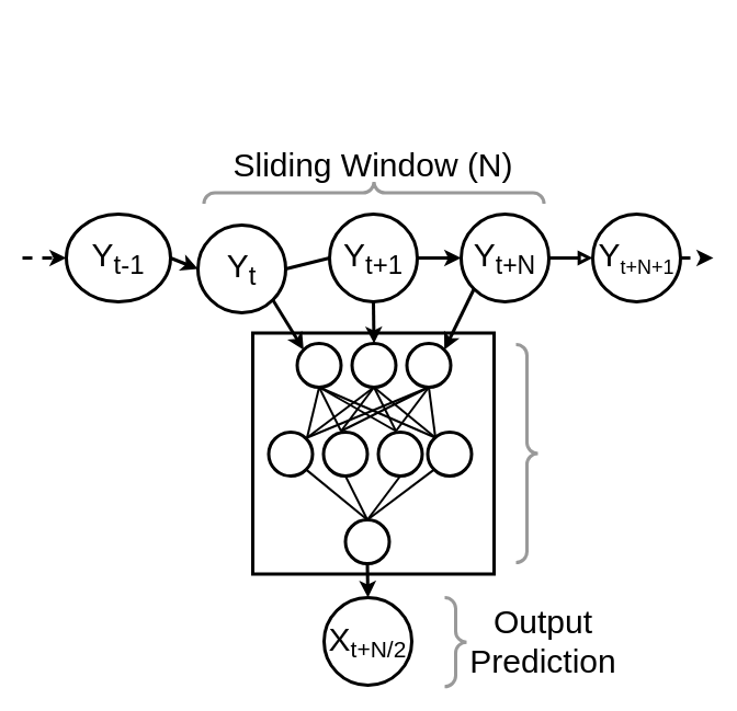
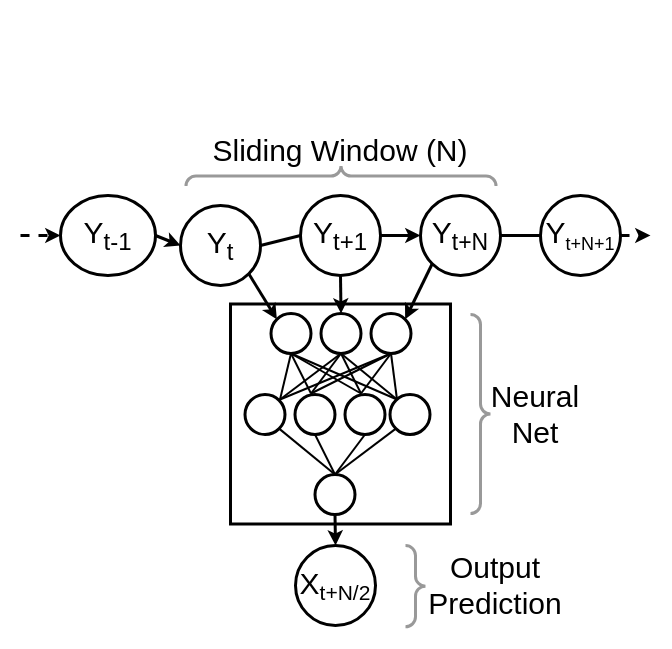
  <mxCell id="0" />
  <mxCell id="1" parent="0" />
  <mxCell id="2" value="Y&lt;sub style=&quot;&quot;&gt;&lt;font style=&quot;font-size: 24px;&quot;&gt;t&lt;/font&gt;&lt;/sub&gt;" style="ellipse;whiteSpace=wrap;html=1;aspect=fixed;fontSize=30;strokeWidth=3;" parent="1" vertex="1"><mxGeometry x="180" y="205" width="80" height="80" as="geometry" /></mxCell>
  <mxCell id="3" value="Y&lt;sub style=&quot;&quot;&gt;&lt;font style=&quot;font-size: 24px;&quot;&gt;t-1&lt;/font&gt;&lt;/sub&gt;" style="ellipse;whiteSpace=wrap;html=1;aspect=fixed;fontSize=30;strokeWidth=3;" parent="1" vertex="1"><mxGeometry x="60" y="195" width="95" height="80" as="geometry" /></mxCell>
  <mxCell id="4" value="Y&lt;sub style=&quot;&quot;&gt;&lt;font style=&quot;font-size: 18px;&quot;&gt;t+N+1&lt;/font&gt;&lt;/sub&gt;" style="ellipse;whiteSpace=wrap;html=1;aspect=fixed;fontSize=30;strokeWidth=3;" parent="1" vertex="1"><mxGeometry x="540" y="195" width="80" height="80" as="geometry" /></mxCell>
  <mxCell id="5" value="" style="endArrow=classic;html=1;rounded=0;entryX=0;entryY=0.5;entryDx=0;entryDy=0;dashed=1;strokeWidth=3;" parent="1" target="3" edge="1"><mxGeometry width="50" height="50" relative="1" as="geometry"><mxPoint x="20" y="235" as="sourcePoint" /><mxPoint x="70" y="135" as="targetPoint" /></mxGeometry></mxCell>
  <mxCell id="6" value="" style="endArrow=classic;html=1;rounded=0;entryX=0;entryY=0.5;entryDx=0;entryDy=0;exitX=1;exitY=0.5;exitDx=0;exitDy=0;strokeWidth=3;" parent="1" source="3" target="2" edge="1"><mxGeometry width="50" height="50" relative="1" as="geometry"><mxPoint x="150" y="135" as="sourcePoint" /><mxPoint x="190" y="135" as="targetPoint" /></mxGeometry></mxCell>
  <mxCell id="7" value="" style="endArrow=classic;html=1;rounded=0;entryX=0;entryY=0.5;entryDx=0;entryDy=0;exitX=1;exitY=0.5;exitDx=0;exitDy=0;startArrow=none;strokeWidth=3;" parent="1" source="13" target="12" edge="1"><mxGeometry width="50" height="50" relative="1" as="geometry"><mxPoint x="150" y="245" as="sourcePoint" /><mxPoint x="190" y="245" as="targetPoint" /><Array as="points" /></mxGeometry></mxCell>
  <mxCell id="8" value="" style="endArrow=classic;html=1;rounded=0;exitX=1;exitY=0.5;exitDx=0;exitDy=0;dashed=1;strokeWidth=3;" parent="1" source="4" edge="1"><mxGeometry width="50" height="50" relative="1" as="geometry"><mxPoint x="500" y="245" as="sourcePoint" /><mxPoint x="650" y="235" as="targetPoint" /><Array as="points" /></mxGeometry></mxCell>
  <mxCell id="9" value="" style="labelPosition=right;align=left;strokeWidth=3;shape=mxgraph.mockup.markup.curlyBrace;html=1;shadow=0;dashed=0;strokeColor=#999999;direction=north;rotation=-180;" parent="1" vertex="1"><mxGeometry x="470" y="314" width="20" height="199" as="geometry" /></mxCell>
- <mxCell id="11" value="" style="edgeStyle=none;rounded=0;orthogonalLoop=1;jettySize=auto;html=1;endArrow=block;endFill=0;strokeWidth=3;" parent="1" source="12" target="4" edge="1"><mxGeometry relative="1" as="geometry" /></mxCell>
+ <mxCell id="10" value="Neural Net" style="text;html=1;strokeColor=none;fillColor=none;align=center;verticalAlign=middle;whiteSpace=wrap;rounded=0;fontSize=30;strokeWidth=3;" parent="1" vertex="1"><mxGeometry x="500" y="378.5" width="70" height="70" as="geometry" /></mxCell>
+ <mxCell id="11" value="" style="edgeStyle=none;rounded=0;orthogonalLoop=1;jettySize=auto;html=1;endArrow=none;endFill=0;strokeWidth=3;" parent="1" source="12" target="4" edge="1"><mxGeometry relative="1" as="geometry" /></mxCell>
  <mxCell id="12" value="Y&lt;sub style=&quot;&quot;&gt;&lt;font style=&quot;font-size: 23px;&quot;&gt;t+N&lt;/font&gt;&lt;/sub&gt;" style="ellipse;whiteSpace=wrap;html=1;aspect=fixed;fontSize=30;strokeWidth=3;" parent="1" vertex="1"><mxGeometry x="420" y="195" width="80" height="80" as="geometry" /></mxCell>
  <mxCell id="13" value="Y&lt;sub style=&quot;&quot;&gt;&lt;font style=&quot;font-size: 24px;&quot;&gt;t+1&lt;/font&gt;&lt;/sub&gt;" style="ellipse;whiteSpace=wrap;html=1;aspect=fixed;fontSize=30;strokeWidth=3;" parent="1" vertex="1"><mxGeometry x="300" y="195" width="80" height="80" as="geometry" /></mxCell>
  <mxCell id="14" value="" style="endArrow=none;html=1;rounded=0;entryX=0;entryY=0.5;entryDx=0;entryDy=0;exitX=1;exitY=0.5;exitDx=0;exitDy=0;strokeWidth=3;" parent="1" source="2" target="13" edge="1"><mxGeometry width="50" height="50" relative="1" as="geometry"><mxPoint x="260" y="235" as="sourcePoint" /><mxPoint x="450" y="235" as="targetPoint" /><Array as="points" /></mxGeometry></mxCell>
  <mxCell id="15" value="" style="group;strokeWidth=3;" parent="1" vertex="1" connectable="0"><mxGeometry x="230" y="303.5" width="220" height="220" as="geometry" /></mxCell>
  <mxCell id="16" value="" style="rounded=0;whiteSpace=wrap;html=1;strokeWidth=3;" parent="15" vertex="1"><mxGeometry width="220" height="220" as="geometry" /></mxCell>
  <mxCell id="17" value="" style="ellipse;whiteSpace=wrap;html=1;aspect=fixed;strokeWidth=3;" parent="15" vertex="1"><mxGeometry x="14.5" y="90.5" width="40" height="40" as="geometry" /></mxCell>
  <mxCell id="18" value="" style="ellipse;whiteSpace=wrap;html=1;aspect=fixed;strokeWidth=3;" parent="15" vertex="1"><mxGeometry x="64.5" y="90.5" width="40" height="40" as="geometry" /></mxCell>
  <mxCell id="19" value="" style="ellipse;whiteSpace=wrap;html=1;aspect=fixed;strokeWidth=3;" parent="15" vertex="1"><mxGeometry x="84.5" y="170.5" width="40" height="40" as="geometry" /></mxCell>
  <mxCell id="20" value="" style="endArrow=none;html=1;rounded=0;strokeWidth=2;entryX=0.5;entryY=0;entryDx=0;entryDy=0;exitX=1;exitY=1;exitDx=0;exitDy=0;endFill=0;" parent="15" source="17" target="19" edge="1"><mxGeometry width="50" height="50" relative="1" as="geometry"><mxPoint x="134.5" y="90.5" as="sourcePoint" /><mxPoint x="44.5" y="150.5" as="targetPoint" /></mxGeometry></mxCell>
  <mxCell id="21" value="" style="endArrow=none;html=1;rounded=0;strokeWidth=2;exitX=0.5;exitY=1;exitDx=0;exitDy=0;entryX=0.5;entryY=0;entryDx=0;entryDy=0;endFill=0;" parent="15" source="18" target="19" edge="1"><mxGeometry width="50" height="50" relative="1" as="geometry"><mxPoint x="118.642" y="134.642" as="sourcePoint" /><mxPoint x="125.189" y="146.529" as="targetPoint" /></mxGeometry></mxCell>
  <mxCell id="22" value="" style="ellipse;whiteSpace=wrap;html=1;aspect=fixed;strokeWidth=3;" parent="15" vertex="1"><mxGeometry x="114.5" y="90.5" width="40" height="40" as="geometry" /></mxCell>
  <mxCell id="23" value="" style="ellipse;whiteSpace=wrap;html=1;aspect=fixed;strokeWidth=3;" parent="15" vertex="1"><mxGeometry x="159.5" y="90.5" width="40" height="40" as="geometry" /></mxCell>
  <mxCell id="24" value="" style="endArrow=none;html=1;rounded=0;strokeWidth=2;exitX=0;exitY=1;exitDx=0;exitDy=0;entryX=0.5;entryY=0;entryDx=0;entryDy=0;endFill=0;" parent="15" source="23" target="19" edge="1"><mxGeometry width="50" height="50" relative="1" as="geometry"><mxPoint x="270.358" y="134.642" as="sourcePoint" /><mxPoint x="184.5" y="200.5" as="targetPoint" /></mxGeometry></mxCell>
  <mxCell id="25" value="" style="endArrow=none;html=1;rounded=0;strokeWidth=2;exitX=0.5;exitY=1;exitDx=0;exitDy=0;entryX=0.5;entryY=0;entryDx=0;entryDy=0;endFill=0;" parent="15" source="22" target="19" edge="1"><mxGeometry width="50" height="50" relative="1" as="geometry"><mxPoint x="270.358" y="134.642" as="sourcePoint" /><mxPoint x="84.5" y="180.5" as="targetPoint" /></mxGeometry></mxCell>
  <mxCell id="26" style="rounded=0;orthogonalLoop=1;jettySize=auto;html=1;exitX=1;exitY=1;exitDx=0;exitDy=0;entryX=0.5;entryY=0;entryDx=0;entryDy=0;endArrow=none;endFill=0;strokeWidth=2;" parent="15" target="40" edge="1"><mxGeometry relative="1" as="geometry"><mxPoint x="166.5" y="95.502" as="sourcePoint" /></mxGeometry></mxCell>
  <mxCell id="27" style="edgeStyle=none;rounded=0;orthogonalLoop=1;jettySize=auto;html=1;exitX=0.5;exitY=1;exitDx=0;exitDy=0;endArrow=none;endFill=0;strokeWidth=2;entryX=0.5;entryY=0;entryDx=0;entryDy=0;" parent="15" target="40" edge="1"><mxGeometry relative="1" as="geometry"><mxPoint x="160.5" y="49.502" as="targetPoint" /><mxPoint x="130.5" y="89.502" as="sourcePoint" /></mxGeometry></mxCell>
  <mxCell id="28" value="" style="ellipse;whiteSpace=wrap;html=1;aspect=fixed;rotation=-180;strokeWidth=3;" parent="15" vertex="1"><mxGeometry x="90.5" y="9.502" width="40" height="40" as="geometry" /></mxCell>
  <mxCell id="29" value="" style="endArrow=none;html=1;rounded=0;strokeWidth=2;entryX=0.5;entryY=0;entryDx=0;entryDy=0;exitX=1;exitY=1;exitDx=0;exitDy=0;endFill=0;" parent="15" target="28" edge="1"><mxGeometry width="50" height="50" relative="1" as="geometry"><mxPoint x="166.5" y="95.502" as="sourcePoint" /><mxPoint x="170.5" y="69.502" as="targetPoint" /></mxGeometry></mxCell>
  <mxCell id="30" value="" style="endArrow=none;html=1;rounded=0;strokeWidth=2;exitX=0.5;exitY=1;exitDx=0;exitDy=0;entryX=0.5;entryY=0;entryDx=0;entryDy=0;endFill=0;" parent="15" target="28" edge="1"><mxGeometry width="50" height="50" relative="1" as="geometry"><mxPoint x="130.5" y="89.502" as="sourcePoint" /><mxPoint x="89.5" y="73.502" as="targetPoint" /></mxGeometry></mxCell>
  <mxCell id="31" value="" style="ellipse;whiteSpace=wrap;html=1;aspect=fixed;rotation=-180;strokeWidth=3;" parent="15" vertex="1"><mxGeometry x="40.5" y="9.502" width="40" height="40" as="geometry" /></mxCell>
  <mxCell id="32" value="" style="endArrow=none;html=1;rounded=0;strokeWidth=2;entryX=0.5;entryY=0;entryDx=0;entryDy=0;exitX=0.5;exitY=1;exitDx=0;exitDy=0;endFill=0;" parent="15" target="31" edge="1"><mxGeometry width="50" height="50" relative="1" as="geometry"><mxPoint x="80.5" y="89.502" as="sourcePoint" /><mxPoint x="-15.5" y="73.502" as="targetPoint" /></mxGeometry></mxCell>
  <mxCell id="33" value="" style="endArrow=none;html=1;rounded=0;strokeWidth=2;entryX=0.5;entryY=0;entryDx=0;entryDy=0;exitX=0.5;exitY=1;exitDx=0;exitDy=0;endFill=0;" parent="15" target="31" edge="1"><mxGeometry width="50" height="50" relative="1" as="geometry"><mxPoint x="130.5" y="89.502" as="sourcePoint" /><mxPoint x="36.5" y="73.502" as="targetPoint" /></mxGeometry></mxCell>
  <mxCell id="34" value="" style="endArrow=none;html=1;rounded=0;strokeWidth=2;exitX=1;exitY=1;exitDx=0;exitDy=0;entryX=0.5;entryY=0;entryDx=0;entryDy=0;endFill=0;" parent="15" target="31" edge="1"><mxGeometry width="50" height="50" relative="1" as="geometry"><mxPoint x="166.5" y="95.502" as="sourcePoint" /><mxPoint x="116.5" y="33.502" as="targetPoint" /></mxGeometry></mxCell>
  <mxCell id="35" value="" style="endArrow=none;html=1;rounded=0;strokeWidth=2;exitX=0;exitY=1;exitDx=0;exitDy=0;entryX=0.5;entryY=0;entryDx=0;entryDy=0;endFill=0;" parent="15" target="31" edge="1"><mxGeometry width="50" height="50" relative="1" as="geometry"><mxPoint x="49.5" y="95.502" as="sourcePoint" /><mxPoint x="70.5" y="19.502" as="targetPoint" /></mxGeometry></mxCell>
  <mxCell id="36" value="" style="endArrow=none;html=1;rounded=0;strokeWidth=2;exitX=0;exitY=1;exitDx=0;exitDy=0;entryX=0.5;entryY=0;entryDx=0;entryDy=0;endFill=0;" parent="15" target="28" edge="1"><mxGeometry width="50" height="50" relative="1" as="geometry"><mxPoint x="49.5" y="95.502" as="sourcePoint" /><mxPoint x="30.5" y="19.502" as="targetPoint" /></mxGeometry></mxCell>
  <mxCell id="37" value="" style="endArrow=none;html=1;rounded=0;strokeWidth=2;exitX=0.5;exitY=1;exitDx=0;exitDy=0;entryX=0.5;entryY=0;entryDx=0;entryDy=0;endFill=0;" parent="15" target="28" edge="1"><mxGeometry width="50" height="50" relative="1" as="geometry"><mxPoint x="80.5" y="89.502" as="sourcePoint" /><mxPoint x="130.5" y="39.502" as="targetPoint" /></mxGeometry></mxCell>
  <mxCell id="38" style="edgeStyle=none;rounded=0;orthogonalLoop=1;jettySize=auto;html=1;exitX=0.5;exitY=0;exitDx=0;exitDy=0;endArrow=none;endFill=0;strokeWidth=2;" parent="15" source="40" edge="1"><mxGeometry relative="1" as="geometry"><mxPoint x="80.5" y="89.502" as="targetPoint" /></mxGeometry></mxCell>
  <mxCell id="39" style="edgeStyle=none;rounded=0;orthogonalLoop=1;jettySize=auto;html=1;exitX=0.5;exitY=0;exitDx=0;exitDy=0;entryX=0;entryY=1;entryDx=0;entryDy=0;endArrow=none;endFill=0;strokeWidth=2;" parent="15" source="40" edge="1"><mxGeometry relative="1" as="geometry"><mxPoint x="49.5" y="95.502" as="targetPoint" /></mxGeometry></mxCell>
  <mxCell id="40" value="" style="ellipse;whiteSpace=wrap;html=1;aspect=fixed;rotation=-180;strokeWidth=3;" parent="15" vertex="1"><mxGeometry x="140.5" y="9.502" width="40" height="40" as="geometry" /></mxCell>
  <mxCell id="41" value="&lt;font style=&quot;&quot;&gt;&lt;span style=&quot;font-size: 30px;&quot;&gt;X&lt;/span&gt;&lt;sub style=&quot;&quot;&gt;&lt;font style=&quot;font-size: 21px;&quot;&gt;t+N/2&lt;/font&gt;&lt;/sub&gt;&lt;/font&gt;" style="ellipse;whiteSpace=wrap;html=1;aspect=fixed;fontSize=24;strokeWidth=3;" parent="1" vertex="1"><mxGeometry x="295" y="545" width="80" height="80" as="geometry" /></mxCell>
  <mxCell id="42" value="" style="endArrow=classic;html=1;rounded=0;strokeWidth=3;exitX=1;exitY=1;exitDx=0;exitDy=0;entryX=1;entryY=1;entryDx=0;entryDy=0;" parent="1" source="2" target="31" edge="1"><mxGeometry width="50" height="50" relative="1" as="geometry"><mxPoint x="310" y="405" as="sourcePoint" /><mxPoint x="270" y="325" as="targetPoint" /></mxGeometry></mxCell>
  <mxCell id="43" value="" style="endArrow=classic;html=1;rounded=0;strokeWidth=3;exitX=0.5;exitY=1;exitDx=0;exitDy=0;entryX=0.5;entryY=1;entryDx=0;entryDy=0;" parent="1" source="13" target="28" edge="1"><mxGeometry width="50" height="50" relative="1" as="geometry"><mxPoint x="258.284" y="273.284" as="sourcePoint" /><mxPoint x="276.358" y="328.86" as="targetPoint" /></mxGeometry></mxCell>
  <mxCell id="44" value="" style="endArrow=classic;html=1;rounded=0;strokeWidth=3;exitX=0;exitY=1;exitDx=0;exitDy=0;entryX=0;entryY=1;entryDx=0;entryDy=0;" parent="1" source="12" target="40" edge="1"><mxGeometry width="50" height="50" relative="1" as="geometry"><mxPoint x="350" y="285" as="sourcePoint" /><mxPoint x="340.5" y="323.002" as="targetPoint" /></mxGeometry></mxCell>
  <mxCell id="45" value="" style="endArrow=classic;html=1;rounded=0;strokeWidth=3;exitX=0.5;exitY=1;exitDx=0;exitDy=0;entryX=0.5;entryY=0;entryDx=0;entryDy=0;" parent="1" source="19" target="41" edge="1"><mxGeometry width="50" height="50" relative="1" as="geometry"><mxPoint x="294.5" y="524" as="sourcePoint" /><mxPoint x="263.284" y="566.716" as="targetPoint" /></mxGeometry></mxCell>
  <mxCell id="46" value="" style="labelPosition=right;align=left;strokeWidth=3;shape=mxgraph.mockup.markup.curlyBrace;html=1;shadow=0;dashed=0;strokeColor=#999999;direction=north;rotation=90;" parent="1" vertex="1"><mxGeometry x="330.5" y="20.5" width="20" height="310" as="geometry" /></mxCell>
  <mxCell id="47" value="Sliding Window (N)" style="text;html=1;strokeColor=none;fillColor=none;align=center;verticalAlign=middle;whiteSpace=wrap;rounded=0;fontSize=30;" parent="1" vertex="1"><mxGeometry x="199.37" y="135" width="282.25" height="30" as="geometry" /></mxCell>
  <mxCell id="48" value="Output Prediction" style="text;html=1;strokeColor=none;fillColor=none;align=center;verticalAlign=middle;whiteSpace=wrap;rounded=0;fontSize=30;strokeWidth=3;" parent="1" vertex="1"><mxGeometry x="405" y="550" width="180" height="70" as="geometry" /></mxCell>
  <mxCell id="49" value="" style="labelPosition=right;align=left;strokeWidth=3;shape=mxgraph.mockup.markup.curlyBrace;html=1;shadow=0;dashed=0;strokeColor=#999999;direction=north;rotation=-180;" parent="1" vertex="1"><mxGeometry x="405" y="545" width="20" height="81.25" as="geometry" /></mxCell>
